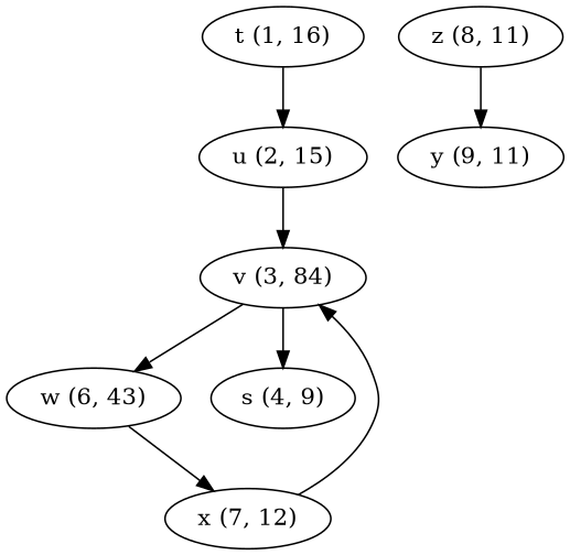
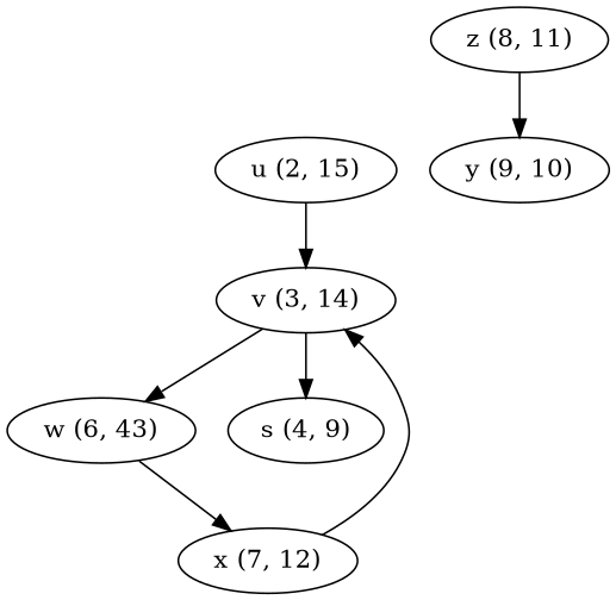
  digraph {
    n1 [label="u (2, 15)"]
-   n2 [label="v (3, 84)"]
+   n2 [label="v (3, 14)"]
    n3 [label="w (6, 43)"]
    n4 [label="s (4, 9)"]
    n5 [label="x (7, 12)"]
-   n6 [label="t (1, 16)"]
    n7 [label="z (8, 11)"]
-   n8 [label="y (9, 11)"]
+   n8 [label="y (9, 10)"]
    n1 -> n2
    n2 -> n3
    n2 -> n4
    n3 -> n5
    n5 -> n2
-   n6 -> n1
    n7 -> n8
  }
